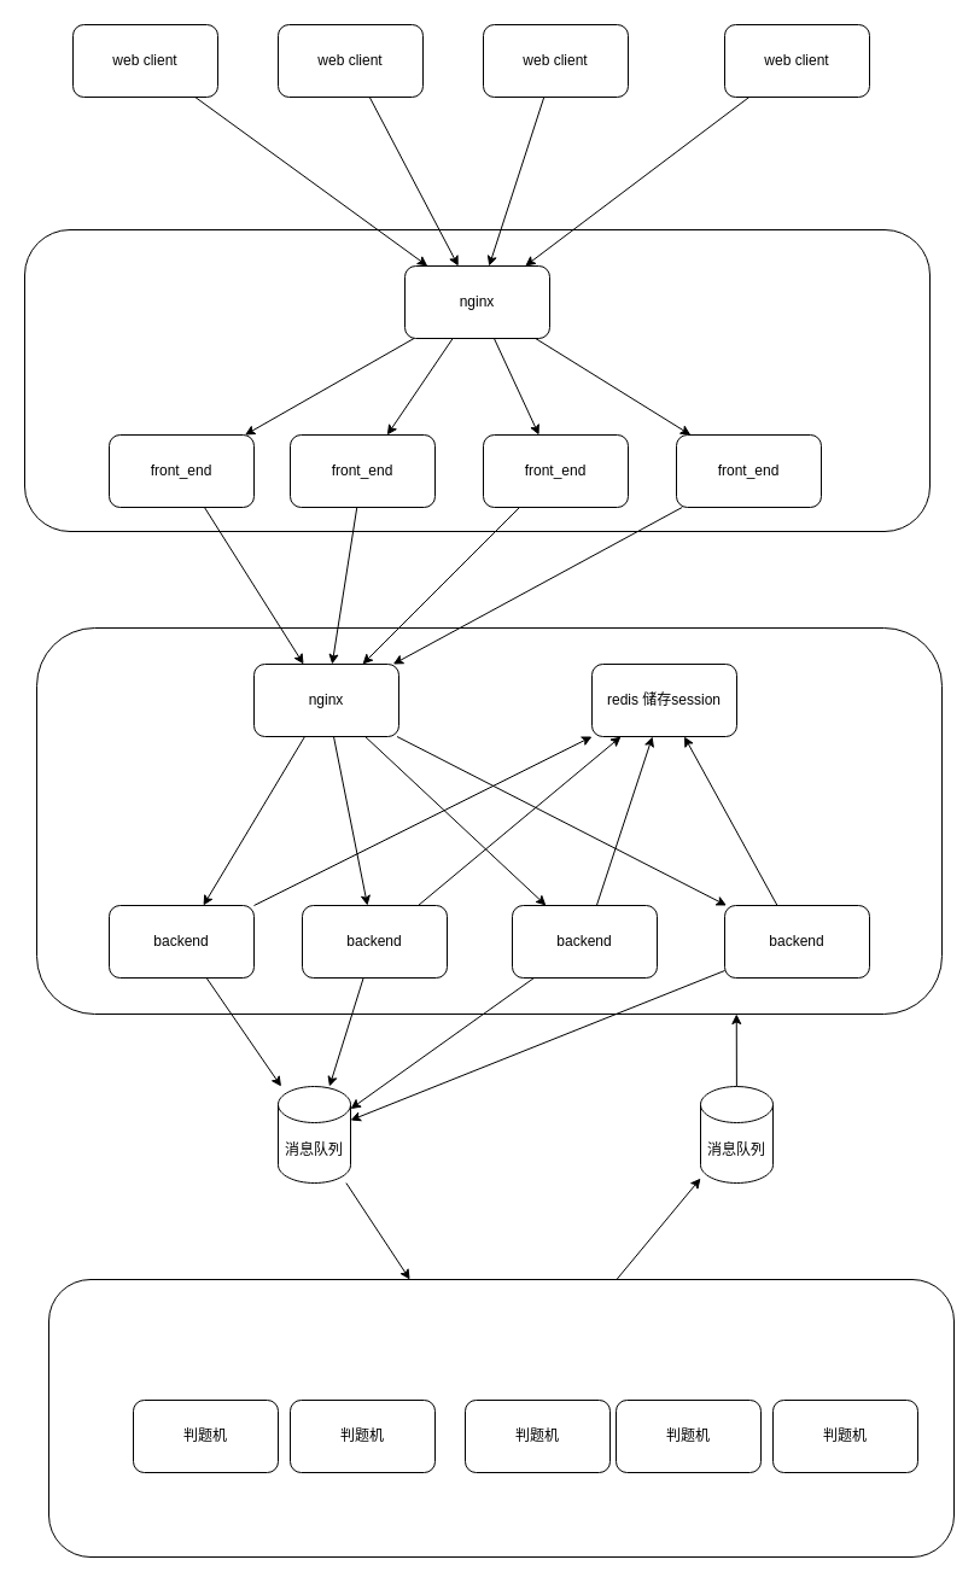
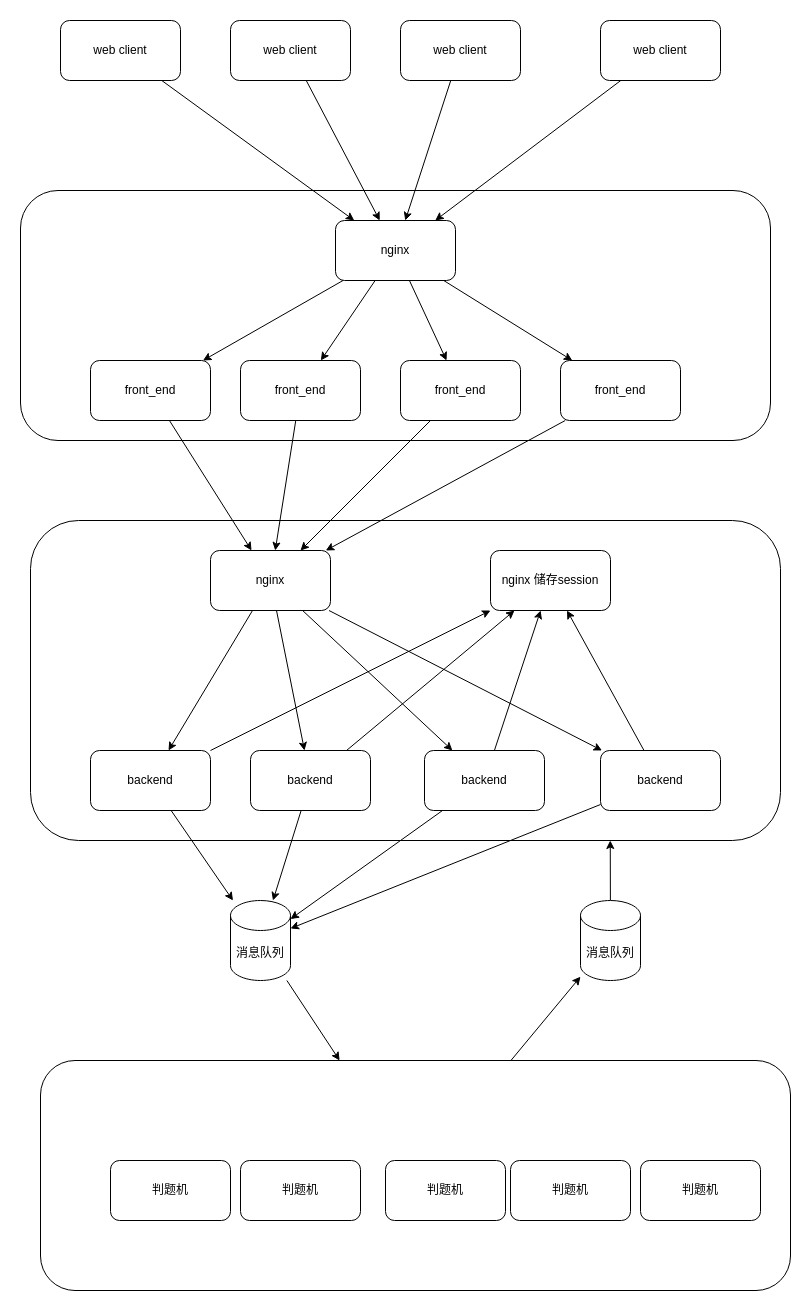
  <mxCell id="0" />
  <mxCell id="1" parent="0" />
  <mxCell id="2" value="" style="rounded=1;whiteSpace=wrap;html=1;" parent="1" vertex="1"><mxGeometry x="30" y="520" width="750" height="320" as="geometry" /></mxCell>
  <mxCell id="3" value="" style="rounded=1;whiteSpace=wrap;html=1;" parent="1" vertex="1"><mxGeometry x="20" y="190" width="750" height="250" as="geometry" /></mxCell>
  <mxCell id="4" style="rounded=0;orthogonalLoop=1;jettySize=auto;html=1;" parent="1" source="5" target="16" edge="1"><mxGeometry relative="1" as="geometry" /></mxCell>
  <mxCell id="5" value="web client" style="rounded=1;whiteSpace=wrap;html=1;" parent="1" vertex="1"><mxGeometry x="60" y="20" width="120" height="60" as="geometry" /></mxCell>
  <mxCell id="6" style="edgeStyle=none;rounded=0;orthogonalLoop=1;jettySize=auto;html=1;" parent="1" source="7" target="16" edge="1"><mxGeometry relative="1" as="geometry" /></mxCell>
  <mxCell id="7" value="web client" style="rounded=1;whiteSpace=wrap;html=1;" parent="1" vertex="1"><mxGeometry x="230" y="20" width="120" height="60" as="geometry" /></mxCell>
  <mxCell id="8" style="edgeStyle=none;rounded=0;orthogonalLoop=1;jettySize=auto;html=1;" parent="1" source="9" target="16" edge="1"><mxGeometry relative="1" as="geometry" /></mxCell>
  <mxCell id="9" value="web client" style="rounded=1;whiteSpace=wrap;html=1;" parent="1" vertex="1"><mxGeometry x="400" y="20" width="120" height="60" as="geometry" /></mxCell>
  <mxCell id="10" style="edgeStyle=none;rounded=0;orthogonalLoop=1;jettySize=auto;html=1;" parent="1" source="11" target="16" edge="1"><mxGeometry relative="1" as="geometry" /></mxCell>
  <mxCell id="11" value="web client" style="rounded=1;whiteSpace=wrap;html=1;" parent="1" vertex="1"><mxGeometry x="600" y="20" width="120" height="60" as="geometry" /></mxCell>
  <mxCell id="12" style="edgeStyle=none;rounded=0;orthogonalLoop=1;jettySize=auto;html=1;" parent="1" source="16" target="18" edge="1"><mxGeometry relative="1" as="geometry" /></mxCell>
  <mxCell id="13" style="edgeStyle=none;rounded=0;orthogonalLoop=1;jettySize=auto;html=1;" parent="1" source="16" target="20" edge="1"><mxGeometry relative="1" as="geometry" /></mxCell>
  <mxCell id="14" style="edgeStyle=none;rounded=0;orthogonalLoop=1;jettySize=auto;html=1;" parent="1" source="16" target="22" edge="1"><mxGeometry relative="1" as="geometry" /></mxCell>
  <mxCell id="15" style="edgeStyle=none;rounded=0;orthogonalLoop=1;jettySize=auto;html=1;" parent="1" source="16" target="24" edge="1"><mxGeometry relative="1" as="geometry" /></mxCell>
  <mxCell id="16" value="nginx" style="rounded=1;whiteSpace=wrap;html=1;" parent="1" vertex="1"><mxGeometry x="335" y="220" width="120" height="60" as="geometry" /></mxCell>
  <mxCell id="17" style="edgeStyle=none;rounded=0;orthogonalLoop=1;jettySize=auto;html=1;" parent="1" source="18" target="29" edge="1"><mxGeometry relative="1" as="geometry" /></mxCell>
  <mxCell id="18" value="front_end" style="rounded=1;whiteSpace=wrap;html=1;" parent="1" vertex="1"><mxGeometry x="90" y="360" width="120" height="60" as="geometry" /></mxCell>
  <mxCell id="19" style="edgeStyle=none;rounded=0;orthogonalLoop=1;jettySize=auto;html=1;" parent="1" source="20" target="29" edge="1"><mxGeometry relative="1" as="geometry" /></mxCell>
  <mxCell id="20" value="front_end" style="rounded=1;whiteSpace=wrap;html=1;" parent="1" vertex="1"><mxGeometry x="240" y="360" width="120" height="60" as="geometry" /></mxCell>
  <mxCell id="21" style="edgeStyle=none;rounded=0;orthogonalLoop=1;jettySize=auto;html=1;" parent="1" source="22" target="29" edge="1"><mxGeometry relative="1" as="geometry" /></mxCell>
  <mxCell id="22" value="front_end" style="rounded=1;whiteSpace=wrap;html=1;" parent="1" vertex="1"><mxGeometry x="400" y="360" width="120" height="60" as="geometry" /></mxCell>
  <mxCell id="23" style="edgeStyle=none;rounded=0;orthogonalLoop=1;jettySize=auto;html=1;" parent="1" source="24" target="29" edge="1"><mxGeometry relative="1" as="geometry" /></mxCell>
  <mxCell id="24" value="front_end" style="rounded=1;whiteSpace=wrap;html=1;" parent="1" vertex="1"><mxGeometry x="560" y="360" width="120" height="60" as="geometry" /></mxCell>
  <mxCell id="25" style="edgeStyle=none;rounded=0;orthogonalLoop=1;jettySize=auto;html=1;" parent="1" source="29" target="32" edge="1"><mxGeometry relative="1" as="geometry" /></mxCell>
  <mxCell id="26" style="edgeStyle=none;rounded=0;orthogonalLoop=1;jettySize=auto;html=1;" parent="1" source="29" target="35" edge="1"><mxGeometry relative="1" as="geometry" /></mxCell>
  <mxCell id="27" style="edgeStyle=none;rounded=0;orthogonalLoop=1;jettySize=auto;html=1;" parent="1" source="29" target="38" edge="1"><mxGeometry relative="1" as="geometry" /></mxCell>
  <mxCell id="28" style="edgeStyle=none;rounded=0;orthogonalLoop=1;jettySize=auto;html=1;" parent="1" source="29" target="41" edge="1"><mxGeometry relative="1" as="geometry" /></mxCell>
  <mxCell id="29" value="nginx" style="rounded=1;whiteSpace=wrap;html=1;" parent="1" vertex="1"><mxGeometry x="210" y="550" width="120" height="60" as="geometry" /></mxCell>
  <mxCell id="30" style="edgeStyle=none;rounded=0;orthogonalLoop=1;jettySize=auto;html=1;" parent="1" source="32" target="46" edge="1"><mxGeometry relative="1" as="geometry" /></mxCell>
  <mxCell id="31" style="edgeStyle=none;rounded=0;orthogonalLoop=1;jettySize=auto;html=1;" parent="1" source="32" target="45" edge="1"><mxGeometry relative="1" as="geometry" /></mxCell>
  <mxCell id="32" value="backend" style="rounded=1;whiteSpace=wrap;html=1;" parent="1" vertex="1"><mxGeometry x="90" y="750" width="120" height="60" as="geometry" /></mxCell>
  <mxCell id="33" style="edgeStyle=none;rounded=0;orthogonalLoop=1;jettySize=auto;html=1;" parent="1" source="35" target="46" edge="1"><mxGeometry relative="1" as="geometry" /></mxCell>
  <mxCell id="34" style="edgeStyle=none;rounded=0;orthogonalLoop=1;jettySize=auto;html=1;" parent="1" source="35" target="45" edge="1"><mxGeometry relative="1" as="geometry" /></mxCell>
  <mxCell id="35" value="backend" style="rounded=1;whiteSpace=wrap;html=1;" parent="1" vertex="1"><mxGeometry x="250" y="750" width="120" height="60" as="geometry" /></mxCell>
  <mxCell id="36" style="edgeStyle=none;rounded=0;orthogonalLoop=1;jettySize=auto;html=1;" parent="1" source="38" target="46" edge="1"><mxGeometry relative="1" as="geometry" /></mxCell>
  <mxCell id="37" style="edgeStyle=none;rounded=0;orthogonalLoop=1;jettySize=auto;html=1;" parent="1" source="38" target="45" edge="1"><mxGeometry relative="1" as="geometry" /></mxCell>
  <mxCell id="38" value="backend" style="rounded=1;whiteSpace=wrap;html=1;" parent="1" vertex="1"><mxGeometry x="424" y="750" width="120" height="60" as="geometry" /></mxCell>
  <mxCell id="39" style="edgeStyle=none;rounded=0;orthogonalLoop=1;jettySize=auto;html=1;" parent="1" source="41" target="46" edge="1"><mxGeometry relative="1" as="geometry" /></mxCell>
  <mxCell id="40" style="edgeStyle=none;rounded=0;orthogonalLoop=1;jettySize=auto;html=1;" parent="1" source="41" target="45" edge="1"><mxGeometry relative="1" as="geometry" /></mxCell>
  <mxCell id="41" value="backend" style="rounded=1;whiteSpace=wrap;html=1;" parent="1" vertex="1"><mxGeometry x="600" y="750" width="120" height="60" as="geometry" /></mxCell>
  <mxCell id="42" style="edgeStyle=none;rounded=0;orthogonalLoop=1;jettySize=auto;html=1;" parent="1" source="43" target="53" edge="1"><mxGeometry relative="1" as="geometry" /></mxCell>
  <mxCell id="43" value="" style="rounded=1;whiteSpace=wrap;html=1;" parent="1" vertex="1"><mxGeometry x="40" y="1060" width="750" height="230" as="geometry" /></mxCell>
  <mxCell id="44" style="edgeStyle=none;rounded=0;orthogonalLoop=1;jettySize=auto;html=1;" parent="1" source="45" target="43" edge="1"><mxGeometry relative="1" as="geometry" /></mxCell>
  <mxCell id="45" value="消息队列" style="shape=cylinder3;whiteSpace=wrap;html=1;boundedLbl=1;backgroundOutline=1;size=15;" parent="1" vertex="1"><mxGeometry x="230" y="900" width="60" height="80" as="geometry" /></mxCell>
- <mxCell id="46" value="redis 储存session" style="rounded=1;whiteSpace=wrap;html=1;" parent="1" vertex="1"><mxGeometry x="490" y="550" width="120" height="60" as="geometry" /></mxCell>
+ <mxCell id="46" value="nginx 储存session" style="rounded=1;whiteSpace=wrap;html=1;" parent="1" vertex="1"><mxGeometry x="490" y="550" width="120" height="60" as="geometry" /></mxCell>
  <mxCell id="47" value="判题机" style="rounded=1;whiteSpace=wrap;html=1;" parent="1" vertex="1"><mxGeometry x="110" y="1160" width="120" height="60" as="geometry" /></mxCell>
  <mxCell id="48" value="判题机" style="rounded=1;whiteSpace=wrap;html=1;" parent="1" vertex="1"><mxGeometry x="240" y="1160" width="120" height="60" as="geometry" /></mxCell>
  <mxCell id="49" value="判题机" style="rounded=1;whiteSpace=wrap;html=1;" parent="1" vertex="1"><mxGeometry x="385" y="1160" width="120" height="60" as="geometry" /></mxCell>
  <mxCell id="50" value="判题机" style="rounded=1;whiteSpace=wrap;html=1;" parent="1" vertex="1"><mxGeometry x="510" y="1160" width="120" height="60" as="geometry" /></mxCell>
  <mxCell id="51" value="判题机" style="rounded=1;whiteSpace=wrap;html=1;" parent="1" vertex="1"><mxGeometry x="640" y="1160" width="120" height="60" as="geometry" /></mxCell>
  <mxCell id="52" style="edgeStyle=none;rounded=0;orthogonalLoop=1;jettySize=auto;html=1;entryX=0.773;entryY=1;entryDx=0;entryDy=0;entryPerimeter=0;" parent="1" source="53" target="2" edge="1"><mxGeometry relative="1" as="geometry" /></mxCell>
  <mxCell id="53" value="消息队列" style="shape=cylinder3;whiteSpace=wrap;html=1;boundedLbl=1;backgroundOutline=1;size=15;" parent="1" vertex="1"><mxGeometry x="580" y="900" width="60" height="80" as="geometry" /></mxCell>
